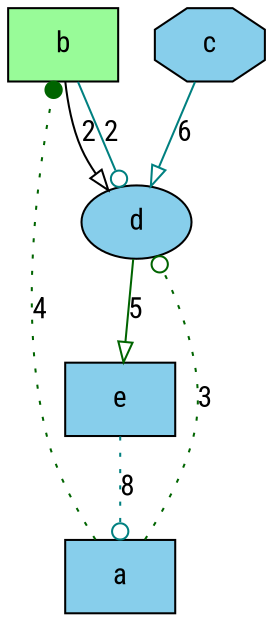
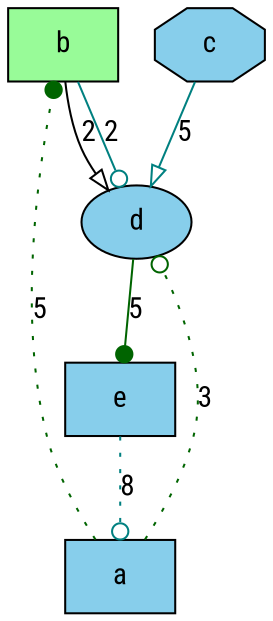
  digraph {
    fontname="Roboto Condensed"
    node [fillcolor=skyblue fontname="Roboto Condensed" shape=box style=filled]
    edge [arrowhead=odot color=teal fontname="Roboto Condensed" style=solid]
    b [fillcolor=palegreen]
    a
    d [shape=ellipse]
    c [shape=octagon]
    e
    b -> d [label=2]
    b -> d [arrowhead=onormal color=black label=2]
-   a -> b [arrowhead=dot color=darkgreen label=4 style=dotted]
+   a -> b [arrowhead=dot color=darkgreen label=5 style=dotted]
    a -> d [color=darkgreen label=3 style=dotted]
-   d -> e [arrowhead=onormal color=darkgreen label=5]
-   c -> d [arrowhead=onormal label=6]
+   d -> e [arrowhead=dot color=darkgreen label=5]
+   c -> d [arrowhead=onormal label=5]
    e -> a [label=8 style=dotted]
  }
